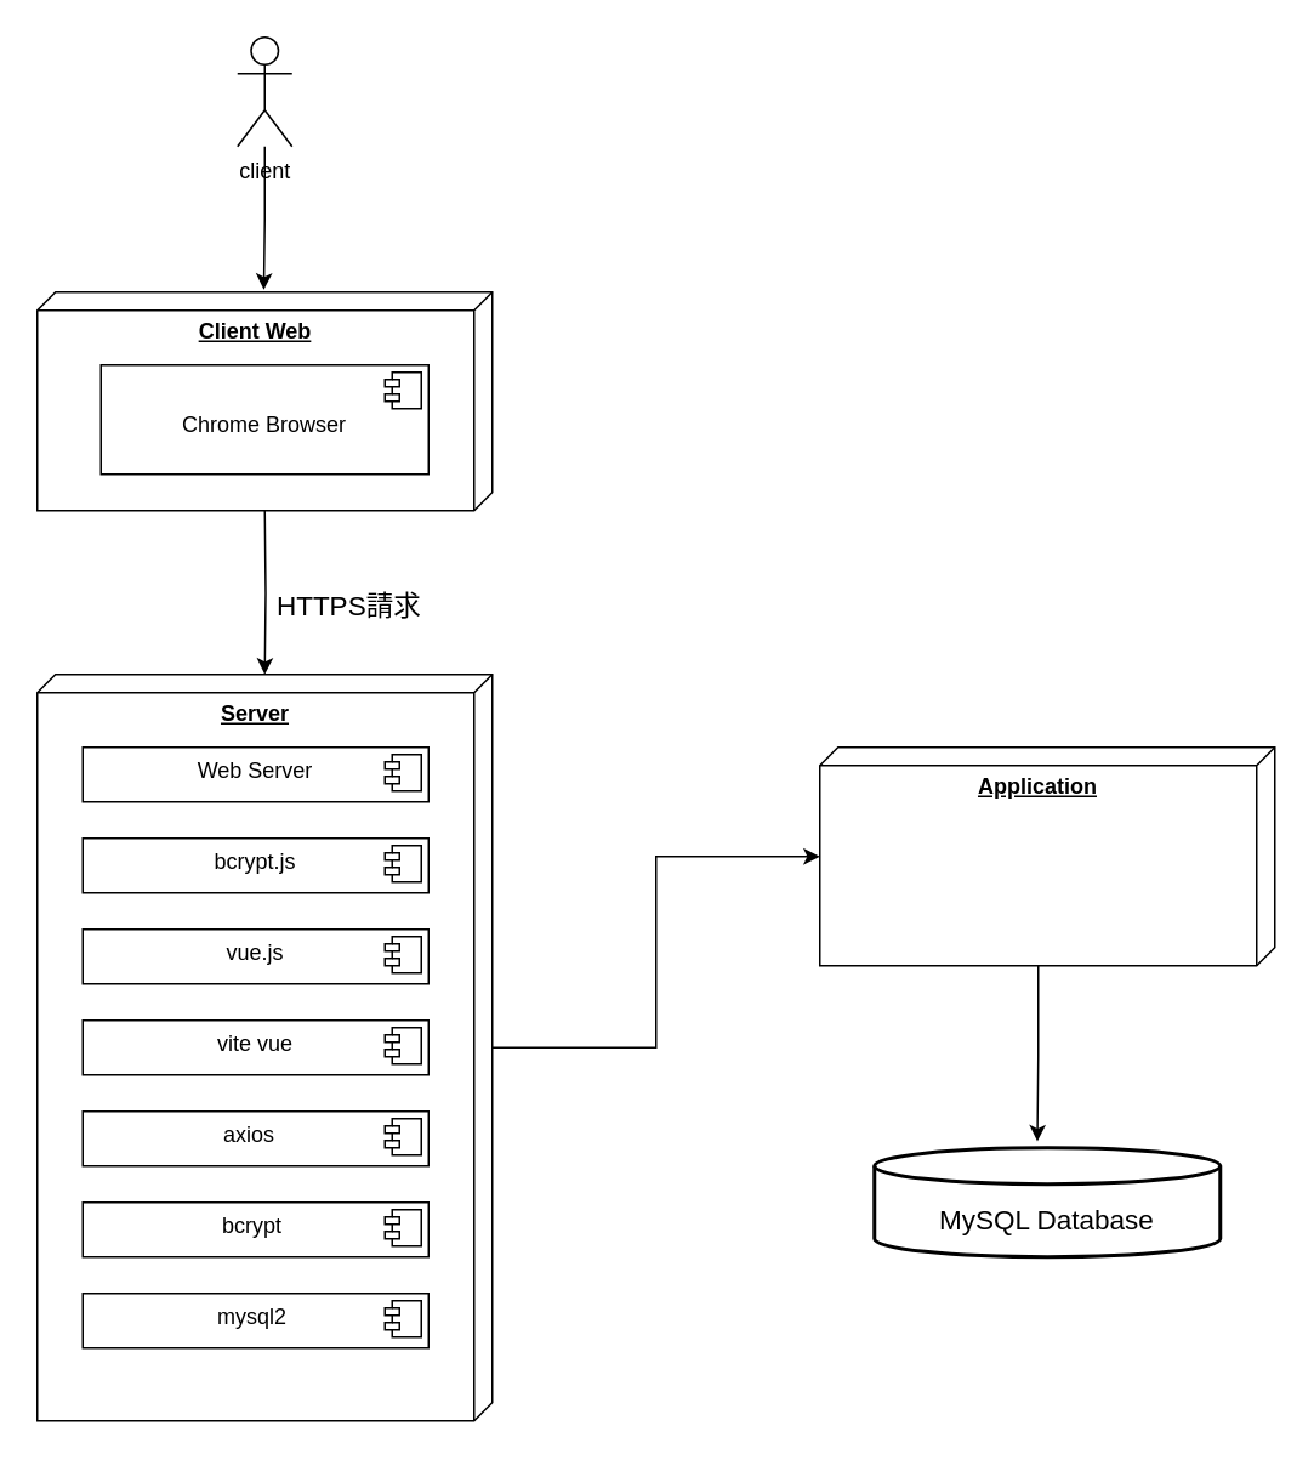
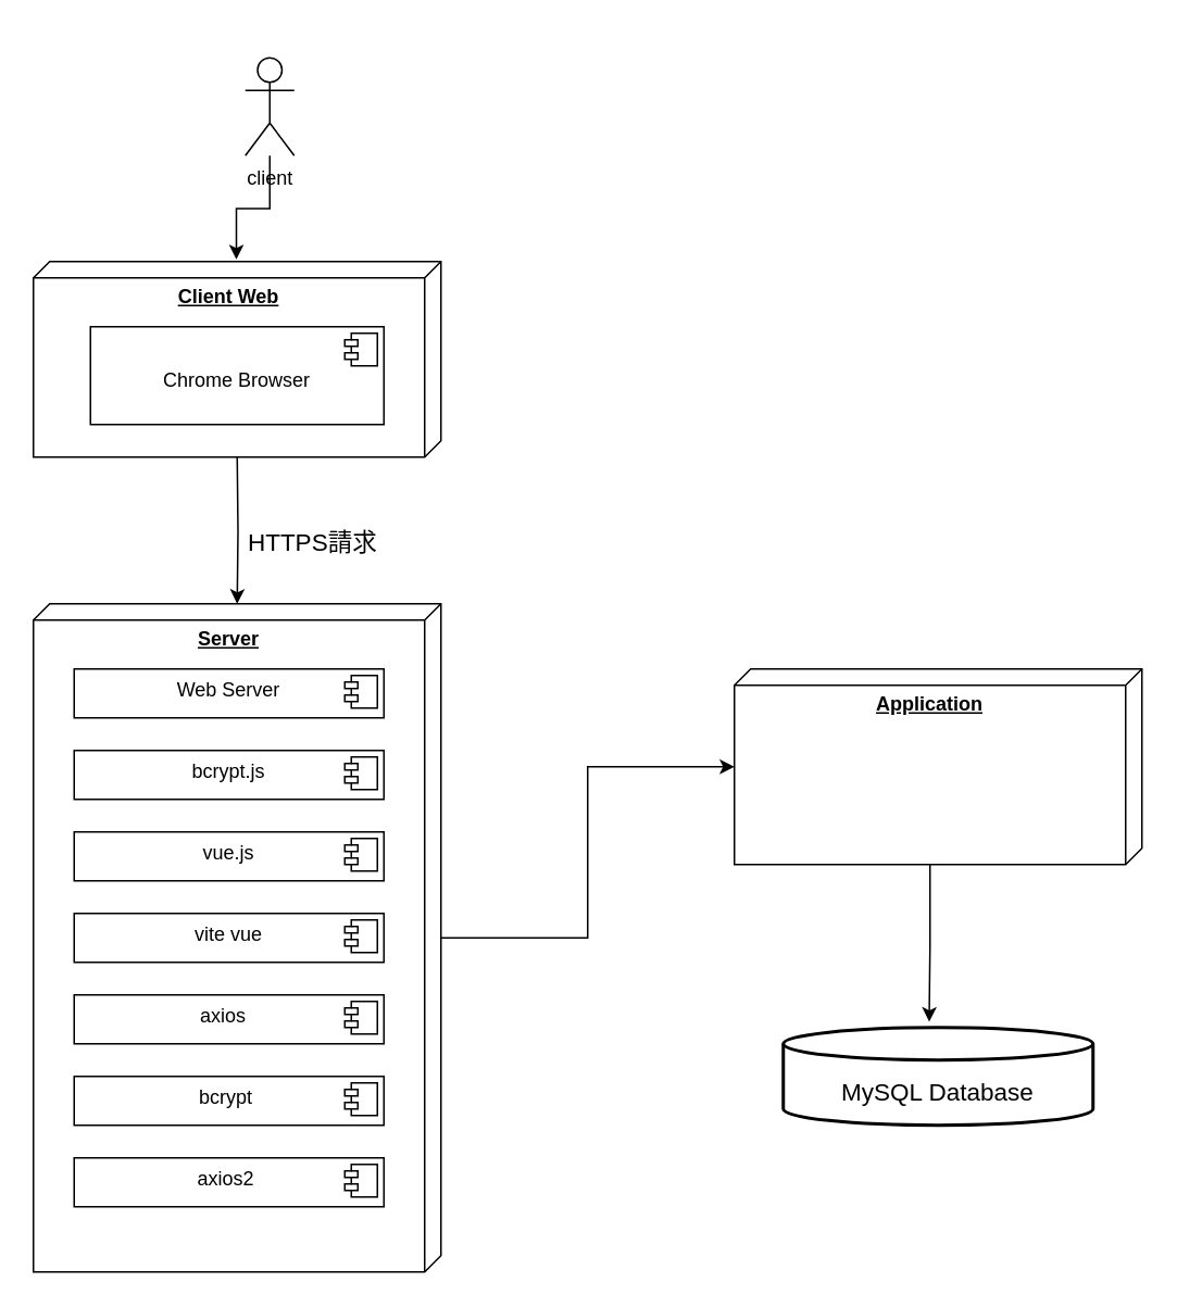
  <mxCell id="0" />
  <mxCell id="1" parent="0" />
- <mxCell id="2" value="client" style="shape=umlActor;verticalLabelPosition=bottom;verticalAlign=top;html=1;" vertex="1" parent="1"><mxGeometry x="130" y="20" width="30" height="60" as="geometry" /></mxCell>
+ <mxCell id="2" value="client" style="shape=umlActor;verticalLabelPosition=bottom;verticalAlign=top;html=1;" vertex="1" parent="1"><mxGeometry x="150" y="35" width="30" height="60" as="geometry" /></mxCell>
  <mxCell id="3" value="&lt;b&gt;&lt;font style=&quot;font-size: 12px;&quot;&gt;Client Web&lt;/font&gt;&lt;/b&gt;" style="verticalAlign=top;align=center;spacingTop=8;spacingLeft=2;spacingRight=12;shape=cube;size=10;direction=south;fontStyle=4;html=1;whiteSpace=wrap;" vertex="1" parent="1"><mxGeometry x="20" y="160" width="250" height="120" as="geometry" /></mxCell>
  <mxCell id="4" style="edgeStyle=orthogonalEdgeStyle;rounded=0;orthogonalLoop=1;jettySize=auto;html=1;" edge="1" parent="1" target="10"><mxGeometry relative="1" as="geometry"><mxPoint x="145" y="280" as="sourcePoint" /></mxGeometry></mxCell>
  <mxCell id="5" value="&lt;font style=&quot;font-size: 15px;&quot;&gt;HTTPS請求&lt;/font&gt;" style="edgeLabel;html=1;align=center;verticalAlign=middle;resizable=0;points=[];" connectable="0" vertex="1" parent="4"><mxGeometry x="-0.256" y="-2" relative="1" as="geometry"><mxPoint x="47" y="17" as="offset" /></mxGeometry></mxCell>
  <mxCell id="6" value="&lt;p style=&quot;margin:0px;margin-top:6px;text-align:center;&quot;&gt;&lt;b&gt;&lt;br&gt;&lt;/b&gt;&lt;/p&gt;&lt;p style=&quot;margin:0px;margin-top:6px;text-align:center;&quot;&gt;Chrome Browser&lt;/p&gt;&lt;p style=&quot;margin:0px;margin-left:8px;&quot;&gt;&lt;br&gt;&lt;/p&gt;" style="align=left;overflow=fill;html=1;dropTarget=0;whiteSpace=wrap;" vertex="1" parent="1"><mxGeometry x="55" y="200" width="180" height="60" as="geometry" /></mxCell>
  <mxCell id="7" value="" style="shape=component;jettyWidth=8;jettyHeight=4;" vertex="1" parent="6"><mxGeometry x="1" width="20" height="20" relative="1" as="geometry"><mxPoint x="-24" y="4" as="offset" /></mxGeometry></mxCell>
  <mxCell id="8" style="edgeStyle=orthogonalEdgeStyle;rounded=0;orthogonalLoop=1;jettySize=auto;html=1;entryX=-0.011;entryY=0.502;entryDx=0;entryDy=0;entryPerimeter=0;" edge="1" parent="1" source="2" target="3"><mxGeometry relative="1" as="geometry" /></mxCell>
  <mxCell id="9" style="edgeStyle=orthogonalEdgeStyle;rounded=0;orthogonalLoop=1;jettySize=auto;html=1;" edge="1" parent="1" source="10" target="11"><mxGeometry relative="1" as="geometry" /></mxCell>
  <mxCell id="10" value="&lt;b&gt;&lt;font style=&quot;font-size: 12px;&quot;&gt;Server&lt;/font&gt;&lt;/b&gt;" style="verticalAlign=top;align=center;spacingTop=8;spacingLeft=2;spacingRight=12;shape=cube;size=10;direction=south;fontStyle=4;html=1;whiteSpace=wrap;" vertex="1" parent="1"><mxGeometry x="20" y="370" width="250" height="410" as="geometry" /></mxCell>
  <mxCell id="11" value="&lt;b&gt;&lt;font style=&quot;font-size: 12px;&quot;&gt;Application&lt;/font&gt;&lt;/b&gt;" style="verticalAlign=top;align=center;spacingTop=8;spacingLeft=2;spacingRight=12;shape=cube;size=10;direction=south;fontStyle=4;html=1;whiteSpace=wrap;" vertex="1" parent="1"><mxGeometry x="450" y="410" width="250" height="120" as="geometry" /></mxCell>
  <mxCell id="12" value="&lt;div style=&quot;font-size: 15px;&quot;&gt;&lt;font style=&quot;font-size: 15px;&quot;&gt;&lt;br&gt;&lt;/font&gt;&lt;/div&gt;&lt;font style=&quot;font-size: 15px;&quot;&gt;MySQL Database&lt;/font&gt;" style="strokeWidth=2;html=1;shape=mxgraph.flowchart.database;whiteSpace=wrap;" vertex="1" parent="1"><mxGeometry x="480" y="630" width="190" height="60" as="geometry" /></mxCell>
  <mxCell id="13" style="edgeStyle=orthogonalEdgeStyle;rounded=0;orthogonalLoop=1;jettySize=auto;html=1;exitX=0;exitY=0;exitDx=120;exitDy=130;exitPerimeter=0;entryX=0.471;entryY=-0.059;entryDx=0;entryDy=0;entryPerimeter=0;" edge="1" parent="1" source="11" target="12"><mxGeometry relative="1" as="geometry"><mxPoint x="570" y="590" as="targetPoint" /></mxGeometry></mxCell>
  <mxCell id="14" value="&lt;p style=&quot;margin:0px;margin-top:6px;text-align:center;&quot;&gt;Web Server&lt;/p&gt;" style="align=left;overflow=fill;html=1;dropTarget=0;whiteSpace=wrap;" vertex="1" parent="1"><mxGeometry x="45" y="410" width="190" height="30" as="geometry" /></mxCell>
  <mxCell id="15" value="" style="shape=component;jettyWidth=8;jettyHeight=4;" vertex="1" parent="14"><mxGeometry x="1" width="20" height="20" relative="1" as="geometry"><mxPoint x="-24" y="4" as="offset" /></mxGeometry></mxCell>
  <mxCell id="16" value="&lt;p style=&quot;margin:0px;margin-top:6px;text-align:center;&quot;&gt;bcrypt.js&lt;/p&gt;" style="align=left;overflow=fill;html=1;dropTarget=0;whiteSpace=wrap;" vertex="1" parent="1"><mxGeometry x="45" y="460" width="190" height="30" as="geometry" /></mxCell>
  <mxCell id="17" value="" style="shape=component;jettyWidth=8;jettyHeight=4;" vertex="1" parent="16"><mxGeometry x="1" width="20" height="20" relative="1" as="geometry"><mxPoint x="-24" y="4" as="offset" /></mxGeometry></mxCell>
  <mxCell id="18" value="&lt;p style=&quot;margin:0px;margin-top:6px;text-align:center;&quot;&gt;vue.js&lt;br&gt;&lt;/p&gt;" style="align=left;overflow=fill;html=1;dropTarget=0;whiteSpace=wrap;" vertex="1" parent="1"><mxGeometry x="45" y="510" width="190" height="30" as="geometry" /></mxCell>
  <mxCell id="19" value="" style="shape=component;jettyWidth=8;jettyHeight=4;" vertex="1" parent="18"><mxGeometry x="1" width="20" height="20" relative="1" as="geometry"><mxPoint x="-24" y="4" as="offset" /></mxGeometry></mxCell>
  <mxCell id="20" value="&lt;p style=&quot;margin:0px;margin-top:6px;text-align:center;&quot;&gt;vite vue&lt;/p&gt;" style="align=left;overflow=fill;html=1;dropTarget=0;whiteSpace=wrap;" vertex="1" parent="1"><mxGeometry x="45" y="560" width="190" height="30" as="geometry" /></mxCell>
  <mxCell id="21" value="" style="shape=component;jettyWidth=8;jettyHeight=4;" vertex="1" parent="20"><mxGeometry x="1" width="20" height="20" relative="1" as="geometry"><mxPoint x="-24" y="4" as="offset" /></mxGeometry></mxCell>
  <mxCell id="22" value="&lt;p style=&quot;margin:0px;margin-top:6px;text-align:center;&quot;&gt;axios&amp;nbsp;&amp;nbsp;&lt;/p&gt;" style="align=left;overflow=fill;html=1;dropTarget=0;whiteSpace=wrap;" vertex="1" parent="1"><mxGeometry x="45" y="610" width="190" height="30" as="geometry" /></mxCell>
  <mxCell id="23" value="" style="shape=component;jettyWidth=8;jettyHeight=4;" vertex="1" parent="22"><mxGeometry x="1" width="20" height="20" relative="1" as="geometry"><mxPoint x="-24" y="4" as="offset" /></mxGeometry></mxCell>
  <mxCell id="24" value="&lt;p style=&quot;margin:0px;margin-top:6px;text-align:center;&quot;&gt;bcrypt&amp;nbsp;&lt;/p&gt;" style="align=left;overflow=fill;html=1;dropTarget=0;whiteSpace=wrap;" vertex="1" parent="1"><mxGeometry x="45" y="660" width="190" height="30" as="geometry" /></mxCell>
  <mxCell id="25" value="" style="shape=component;jettyWidth=8;jettyHeight=4;" vertex="1" parent="24"><mxGeometry x="1" width="20" height="20" relative="1" as="geometry"><mxPoint x="-24" y="4" as="offset" /></mxGeometry></mxCell>
- <mxCell id="26" value="&lt;p style=&quot;margin:0px;margin-top:6px;text-align:center;&quot;&gt;mysql2&amp;nbsp;&lt;/p&gt;" style="align=left;overflow=fill;html=1;dropTarget=0;whiteSpace=wrap;" vertex="1" parent="1"><mxGeometry x="45" y="710" width="190" height="30" as="geometry" /></mxCell>
+ <mxCell id="26" value="&lt;p style=&quot;margin:0px;margin-top:6px;text-align:center;&quot;&gt;axios2&amp;nbsp;&lt;/p&gt;" style="align=left;overflow=fill;html=1;dropTarget=0;whiteSpace=wrap;" vertex="1" parent="1"><mxGeometry x="45" y="710" width="190" height="30" as="geometry" /></mxCell>
  <mxCell id="27" value="" style="shape=component;jettyWidth=8;jettyHeight=4;" vertex="1" parent="26"><mxGeometry x="1" width="20" height="20" relative="1" as="geometry"><mxPoint x="-24" y="4" as="offset" /></mxGeometry></mxCell>
